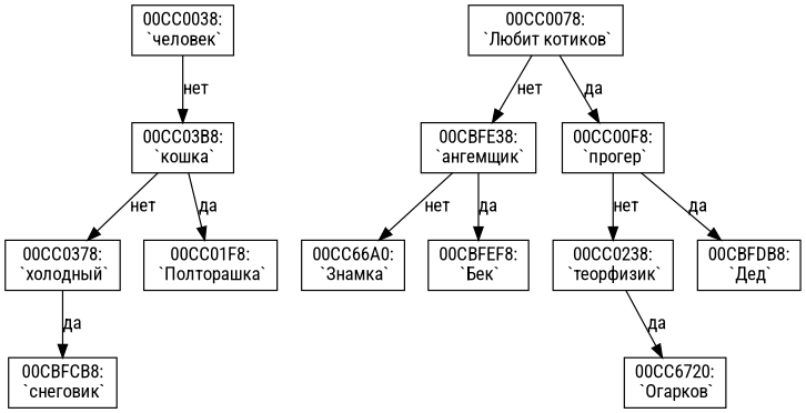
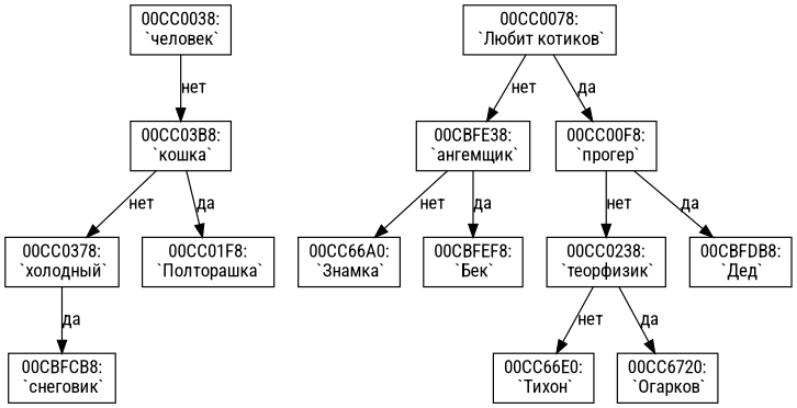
  digraph {
    fontname="Roboto Condensed"
    rankdir=HR
    node [fontname="Roboto Condensed" shape=box]
    edge [fontname="Roboto Condensed"]
    "00CC0038:\n `человек`"
    "00CC03B8:\n `кошка`"
    "00CC0378:\n `холодный`"
    "00CC01F8:\n `Полторашка`"
    "00CC0078:\n `Любит котиков`"
    "00CBFE38:\n `ангемщик`"
    "00CC00F8:\n `прогер`"
    "00CBFCB8:\n `снеговик`"
    "00CC66A0:\n `Знамка`"
    "00CBFEF8:\n `Бек`"
    "00CC0238:\n `теорфизик`"
    "00CBFDB8:\n `Дед`"
+   "00CC66E0:\n `Тихон`"
    "00CC6720:\n `Огарков`"
    "00CC0038:\n `человек`" -> "00CC03B8:\n `кошка`" [label="нет"]
    "00CC03B8:\n `кошка`" -> "00CC0378:\n `холодный`" [label="нет"]
    "00CC03B8:\n `кошка`" -> "00CC01F8:\n `Полторашка`" [label="да"]
    "00CC0378:\n `холодный`" -> "00CBFCB8:\n `снеговик`" [label="да"]
    "00CC0078:\n `Любит котиков`" -> "00CBFE38:\n `ангемщик`" [label="нет"]
    "00CC0078:\n `Любит котиков`" -> "00CC00F8:\n `прогер`" [label="да"]
    "00CBFE38:\n `ангемщик`" -> "00CC66A0:\n `Знамка`" [label="нет"]
    "00CBFE38:\n `ангемщик`" -> "00CBFEF8:\n `Бек`" [label="да"]
    "00CC00F8:\n `прогер`" -> "00CC0238:\n `теорфизик`" [label="нет"]
    "00CC00F8:\n `прогер`" -> "00CBFDB8:\n `Дед`" [label="да"]
+   "00CC0238:\n `теорфизик`" -> "00CC66E0:\n `Тихон`" [label="нет"]
    "00CC0238:\n `теорфизик`" -> "00CC6720:\n `Огарков`" [label="да"]
  }
